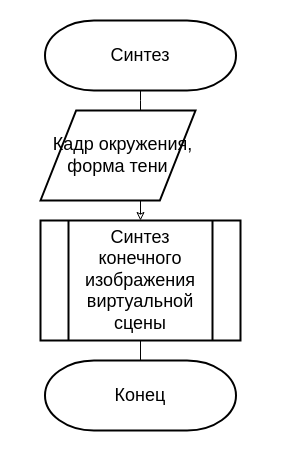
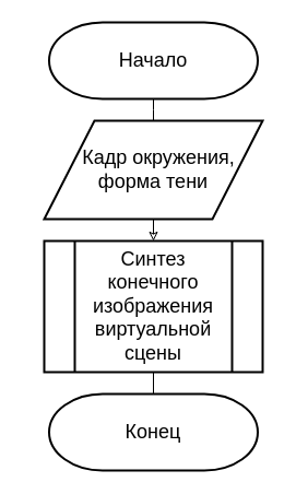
  <mxCell id="0" />
  <mxCell id="1" parent="0" />
  <mxCell id="2" style="edgeStyle=orthogonalEdgeStyle;rounded=0;orthogonalLoop=1;jettySize=auto;html=1;exitX=0.5;exitY=1;exitDx=0;exitDy=0;entryX=0.5;entryY=0;entryDx=0;entryDy=0;entryPerimeter=0;endArrow=none;endFill=0;" edge="1" parent="1" source="3" target="7"><mxGeometry relative="1" as="geometry" /></mxCell>
  <mxCell id="3" value="Синтез конечного изображения виртуальной сцены" style="verticalLabelPosition=middle;verticalAlign=middle;html=1;shape=process;whiteSpace=wrap;rounded=0;size=0.14;arcSize=6;strokeWidth=2;labelPosition=center;align=center;fontSize=18;" vertex="1" parent="1"><mxGeometry x="40" y="220" width="200" height="120" as="geometry" /></mxCell>
  <mxCell id="4" style="edgeStyle=orthogonalEdgeStyle;rounded=0;orthogonalLoop=1;jettySize=auto;html=1;exitX=0.5;exitY=1;exitDx=0;exitDy=0;entryX=0.5;entryY=0;entryDx=0;entryDy=0;endArrow=classic;endFill=0;" edge="1" parent="1" source="8" target="3"><mxGeometry relative="1" as="geometry"><mxPoint x="140" y="210" as="sourcePoint" /></mxGeometry></mxCell>
  <mxCell id="5" style="edgeStyle=orthogonalEdgeStyle;rounded=0;orthogonalLoop=1;jettySize=auto;html=1;exitX=0.5;exitY=1;exitDx=0;exitDy=0;exitPerimeter=0;entryX=0.5;entryY=0;entryDx=0;entryDy=0;endArrow=none;endFill=0;" edge="1" parent="1" source="6" target="8"><mxGeometry relative="1" as="geometry"><Array as="points"><mxPoint x="140" y="100" /><mxPoint x="140" y="100" /></Array></mxGeometry></mxCell>
- <mxCell id="6" value="Синтез" style="strokeWidth=2;html=1;shape=stencil(xVVNb4MwDP01HJmAaFV7nFh37GWTdnapC1FDgpysH/9+gYBaSukgl0kc8DO85+fYSsBSXUCFQRJJKDFg70GSfCGVXIJRZAObKRy8iFx4cuFq6ULQFWbGYUcgDluBLqMNqQOe+M60DFwWSNzUWbYOojf7Tf2wNFNSWhKupO5lbvKWDLi0/0ZnRxa9vDqZSxu7qLIKJRqkHno1t3FAkHx4K8XTlD49lPqOOt2/lL7nK8V+Smuf7sX3YvHEDm48jD2QW64mHpiXXMc+351XMwdyk92NyLHUImMLyNItZIec1I/cPSyygnq5B4kuXaojXqtnd/P9zH/HILi8YVgs5zMAZfaFWobuH7r0azqHcOY6JGWgbkOPXwDlGFqecC8g76X0CbG6gduzf1zuwsPxXc+mUfyjZZ8zzoTS+GQTLD6YswYdGU6W7hXhk6ndcyHc7TS2EAOCBnV3ZQP8Ag==);whiteSpace=wrap;fontSize=18;" vertex="1" parent="1"><mxGeometry x="20" y="20" width="240" height="70" as="geometry" /></mxCell>
+ <mxCell id="6" value="Начало" style="strokeWidth=2;html=1;shape=stencil(xVVNb4MwDP01HJmAaFV7nFh37GWTdnapC1FDgpysH/9+gYBaSukgl0kc8DO85+fYSsBSXUCFQRJJKDFg70GSfCGVXIJRZAObKRy8iFx4cuFq6ULQFWbGYUcgDluBLqMNqQOe+M60DFwWSNzUWbYOojf7Tf2wNFNSWhKupO5lbvKWDLi0/0ZnRxa9vDqZSxu7qLIKJRqkHno1t3FAkHx4K8XTlD49lPqOOt2/lL7nK8V+Smuf7sX3YvHEDm48jD2QW64mHpiXXMc+351XMwdyk92NyLHUImMLyNItZIec1I/cPSyygnq5B4kuXaojXqtnd/P9zH/HILi8YVgs5zMAZfaFWobuH7r0azqHcOY6JGWgbkOPXwDlGFqecC8g76X0CbG6gduzf1zuwsPxXc+mUfyjZZ8zzoTS+GQTLD6YswYdGU6W7hXhk6ndcyHc7TS2EAOCBnV3ZQP8Ag==);whiteSpace=wrap;fontSize=18;" vertex="1" parent="1"><mxGeometry x="20" y="20" width="240" height="70" as="geometry" /></mxCell>
  <mxCell id="7" value="Конец" style="strokeWidth=2;html=1;shape=stencil(xVVNb4MwDP01HJmAaFV7nFh37GWTdnapC1FDgpysH/9+gYBaSukgl0kc8DO85+fYSsBSXUCFQRJJKDFg70GSfCGVXIJRZAObKRy8iFx4cuFq6ULQFWbGYUcgDluBLqMNqQOe+M60DFwWSNzUWbYOojf7Tf2wNFNSWhKupO5lbvKWDLi0/0ZnRxa9vDqZSxu7qLIKJRqkHno1t3FAkHx4K8XTlD49lPqOOt2/lL7nK8V+Smuf7sX3YvHEDm48jD2QW64mHpiXXMc+351XMwdyk92NyLHUImMLyNItZIec1I/cPSyygnq5B4kuXaojXqtnd/P9zH/HILi8YVgs5zMAZfaFWobuH7r0azqHcOY6JGWgbkOPXwDlGFqecC8g76X0CbG6gduzf1zuwsPxXc+mUfyjZZ8zzoTS+GQTLD6YswYdGU6W7hXhk6ndcyHc7TS2EAOCBnV3ZQP8Ag==);whiteSpace=wrap;fontSize=18;" vertex="1" parent="1"><mxGeometry x="20" y="360" width="240" height="70" as="geometry" /></mxCell>
- <mxCell id="8" value="&amp;nbsp; Кадр окружения, форма тени" style="shape=parallelogram;html=1;strokeWidth=2;perimeter=parallelogramPerimeter;whiteSpace=wrap;rounded=0;arcSize=12;size=0.23;fontSize=18;" vertex="1" parent="1"><mxGeometry x="40" y="110" width="155" height="90" as="geometry" /></mxCell>
+ <mxCell id="8" value="&amp;nbsp; Кадр окружения, форма тени" style="shape=parallelogram;html=1;strokeWidth=2;perimeter=parallelogramPerimeter;whiteSpace=wrap;rounded=0;arcSize=12;size=0.23;fontSize=18;" vertex="1" parent="1"><mxGeometry x="40" y="110" width="200" height="90" as="geometry" /></mxCell>
